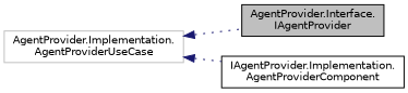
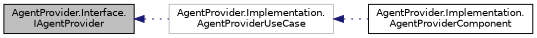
  digraph {
    rankdir=LR
    node [color=black fillcolor=white fontname=Helvetica fontsize=10 shape=record style=filled]
    edge [color=midnightblue dir=back fontname=Helvetica fontsize=10 labelfontname=Helvetica labelfontsize=10 style=dotted]
    n1 [fillcolor=grey75 fontcolor=black height=0.2 label="AgentProvider.Interface.\lIAgentProvider" width=0.4]
    n2 [color=grey75 height=0.2 label="AgentProvider.Implementation.\lAgentProviderUseCase" width=0.4]
-   n3 [height=0.2 label="IAgentProvider.Implementation.\lAgentProviderComponent" width=0.4]
-   n2 -> n1
+   n3 [height=0.2 label="AgentProvider.Implementation.\lAgentProviderComponent" width=0.4]
+   n1 -> n2
    n2 -> n3
  }
